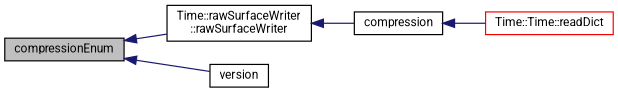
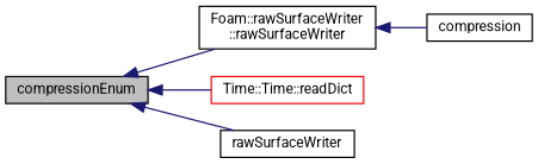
  digraph {
    fontname=Roboto
    rankdir=LR
    node [color=black fontname=Roboto fontsize=10 shape=record]
    edge [color=midnightblue dir=back fontname=Roboto fontsize=10 labelfontname=Helvetica labelfontsize=10 style=solid]
    n1 [fillcolor=grey75 fontcolor=black height=0.2 label=compressionEnum style=filled width=0.4]
-   n2 [height=0.2 label="Time::rawSurfaceWriter\l::rawSurfaceWriter" width=0.4]
+   n2 [height=0.2 label="Foam::rawSurfaceWriter\l::rawSurfaceWriter" width=0.4]
    n3 [color=red height=0.2 label="Time::Time::readDict" width=0.4]
-   n4 [height=0.2 label=version width=0.4]
+   n4 [height=0.2 label=rawSurfaceWriter width=0.4]
    n5 [height=0.2 label=compression width=0.4]
    n1 -> n2
-   n5 -> n3
+   n1 -> n3
    n1 -> n4
    n2 -> n5
  }
